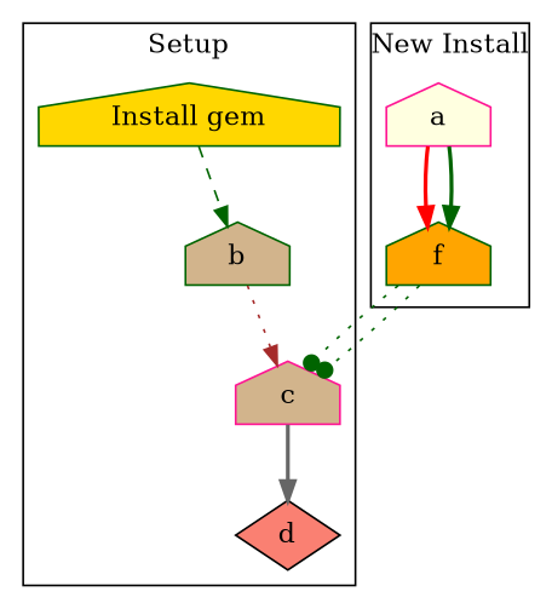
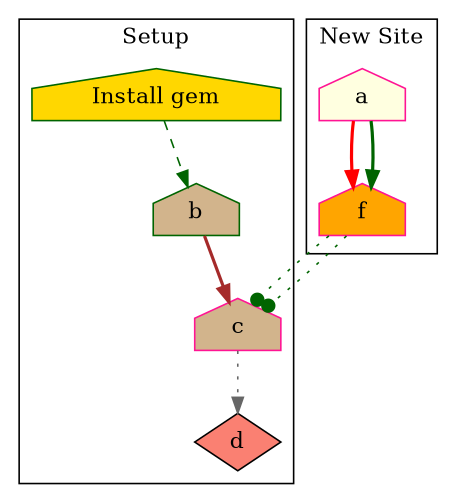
  digraph {
    node [color=deeppink fillcolor=tan shape=house style=filled]
    edge [arrowhead=normal color=darkgreen style=dotted]
    "Install gem" [color=darkgreen fillcolor=gold]
    b [color=darkgreen]
    c
    d [color=black fillcolor=salmon shape=diamond]
    a [fillcolor=lightyellow]
-   f [color=darkgreen fillcolor=orange]
+   f [fillcolor=orange]
    subgraph cluster_1 {
      label=Setup
      "Install gem"
      b
      c
      d
    }
    subgraph cluster_2 {
-     label="New Install"
+     label="New Site"
      a
      f
    }
    subgraph cluster_3 {
      label=Update
    }
    "Install gem" -> b [style=dashed]
-   b -> c [color=brown]
-   c -> d [color=gray40 style=bold]
+   b -> c [color=brown style=bold]
+   c -> d [color=gray40]
    a -> f [color=red style=bold]
    a -> f [style=bold]
    f -> c [arrowhead=dot]
    f -> c [arrowhead=dot]
  }
